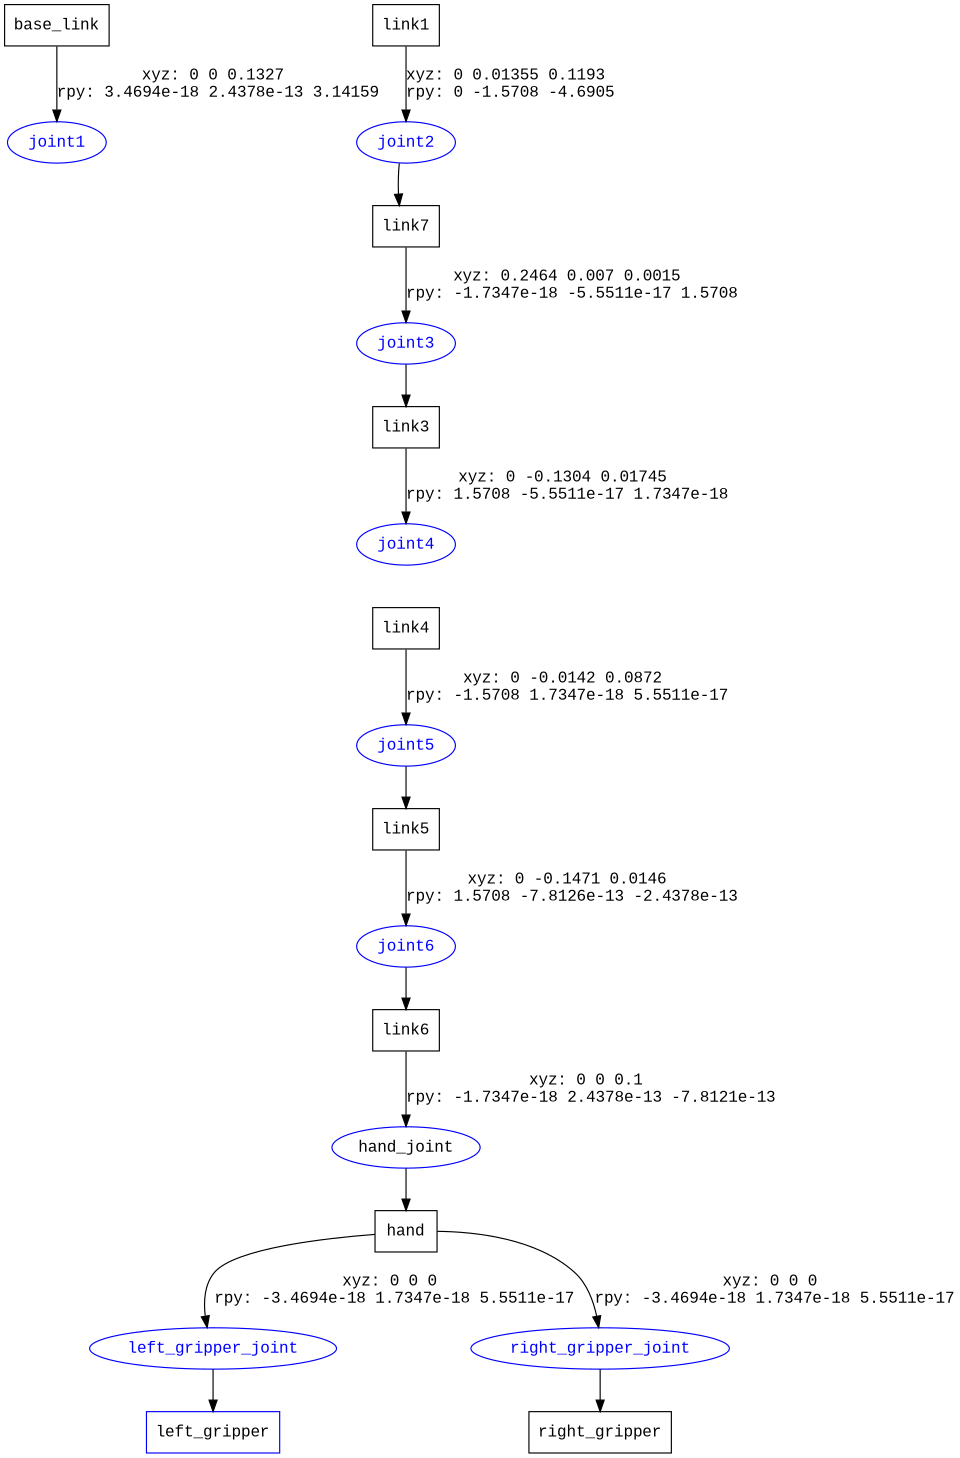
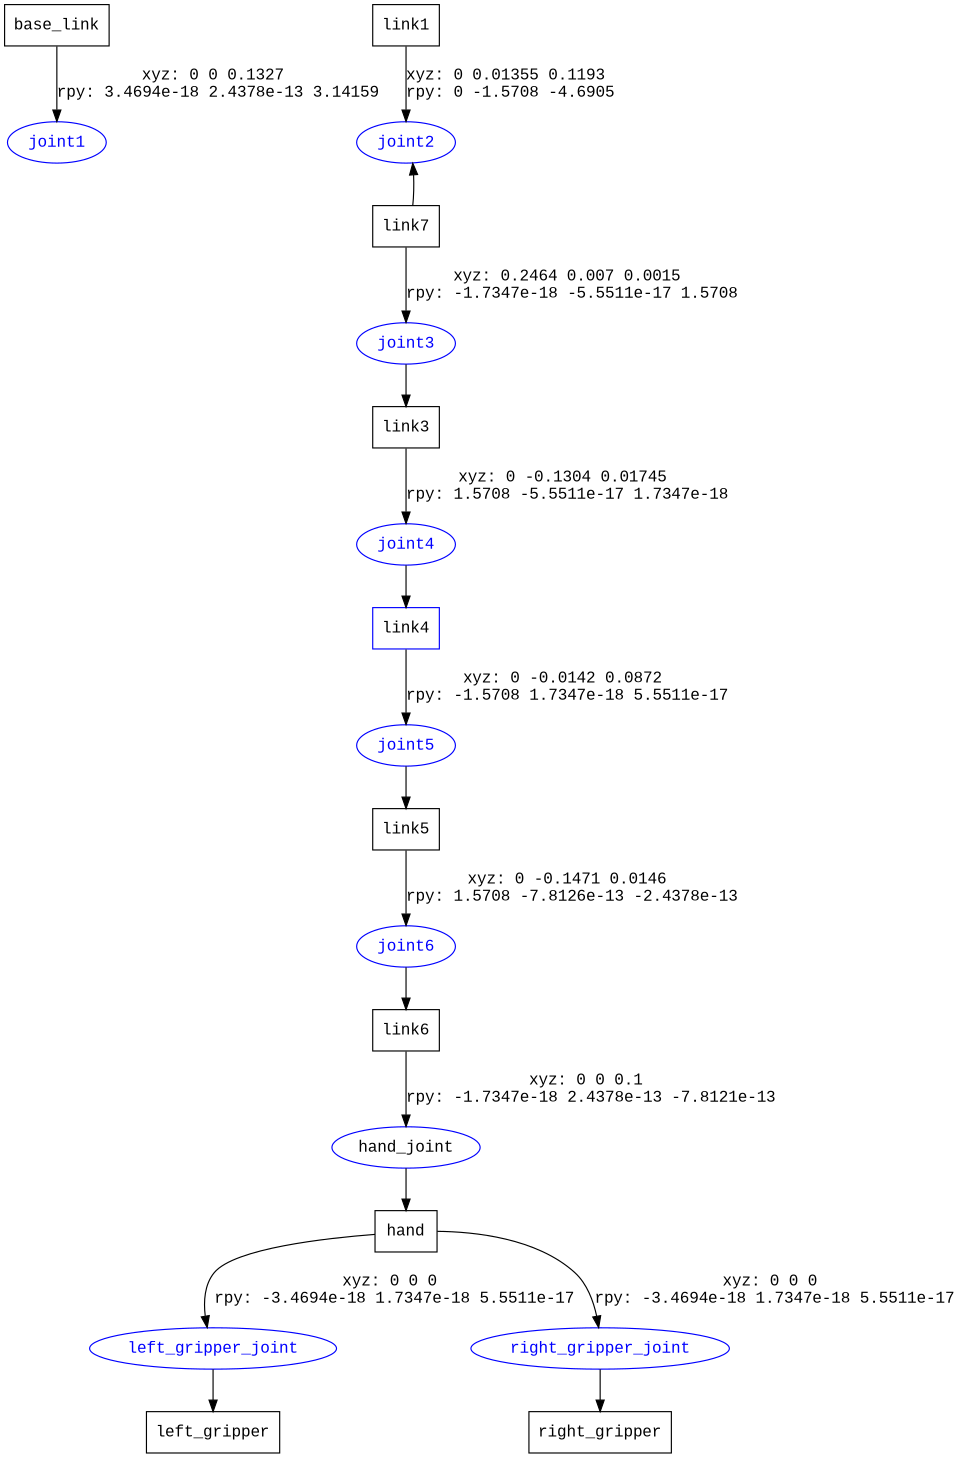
  digraph {
    fontname="Liberation Mono"
    node [fontname="Liberation Mono" shape=box]
    edge [fontname="Liberation Mono"]
    n1 [label=base_link]
    joint1 [color=blue fontcolor=blue shape=ellipse]
    n3 [label=link1]
    joint2 [color=blue fontcolor=blue shape=ellipse]
    n5 [label=link7]
    joint3 [color=blue fontcolor=blue shape=ellipse]
    n7 [label=link3]
    joint4 [color=blue fontcolor=blue shape=ellipse]
-   n9 [label=link4]
+   n9 [label=link4 color=blue]
    joint5 [color=blue fontcolor=blue shape=ellipse]
    n11 [label=link5]
    joint6 [color=blue fontcolor=blue shape=ellipse]
    n13 [label=link6]
    hand_joint [color=blue fontcolor=black shape=ellipse]
    n15 [label=hand]
    left_gripper_joint [color=blue fontcolor=blue shape=ellipse]
    right_gripper_joint [color=blue fontcolor=blue shape=ellipse]
-   n18 [label=left_gripper color=blue]
+   n18 [label=left_gripper]
    n19 [label=right_gripper]
    n1 -> joint1 [label="xyz: 0 0 0.1327 \nrpy: 3.4694e-18 2.4378e-13 3.14159"]
    n3 -> joint2 [label="xyz: 0 0.01355 0.1193 \nrpy: 0 -1.5708 -4.6905"]
-   joint2 -> n5
+   n5 -> joint2
    n5 -> joint3 [label="xyz: 0.2464 0.007 0.0015 \nrpy: -1.7347e-18 -5.5511e-17 1.5708"]
    joint3 -> n7
    n7 -> joint4 [label="xyz: 0 -0.1304 0.01745 \nrpy: 1.5708 -5.5511e-17 1.7347e-18"]
+   joint4 -> n9
    n9 -> joint5 [label="xyz: 0 -0.0142 0.0872 \nrpy: -1.5708 1.7347e-18 5.5511e-17"]
    joint5 -> n11
    n11 -> joint6 [label="xyz: 0 -0.1471 0.0146 \nrpy: 1.5708 -7.8126e-13 -2.4378e-13"]
    joint6 -> n13
    n13 -> hand_joint [label="xyz: 0 0 0.1 \nrpy: -1.7347e-18 2.4378e-13 -7.8121e-13"]
    hand_joint -> n15
    n15 -> left_gripper_joint [label="xyz: 0 0 0 \nrpy: -3.4694e-18 1.7347e-18 5.5511e-17"]
    n15 -> right_gripper_joint [label="xyz: 0 0 0 \nrpy: -3.4694e-18 1.7347e-18 5.5511e-17"]
    left_gripper_joint -> n18
    right_gripper_joint -> n19
  }
